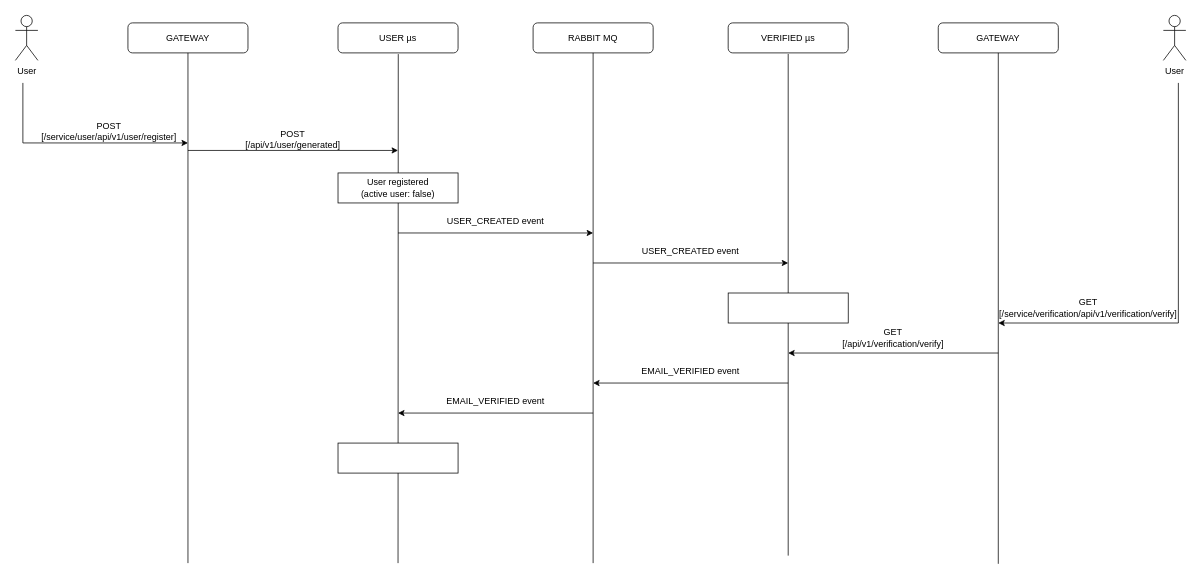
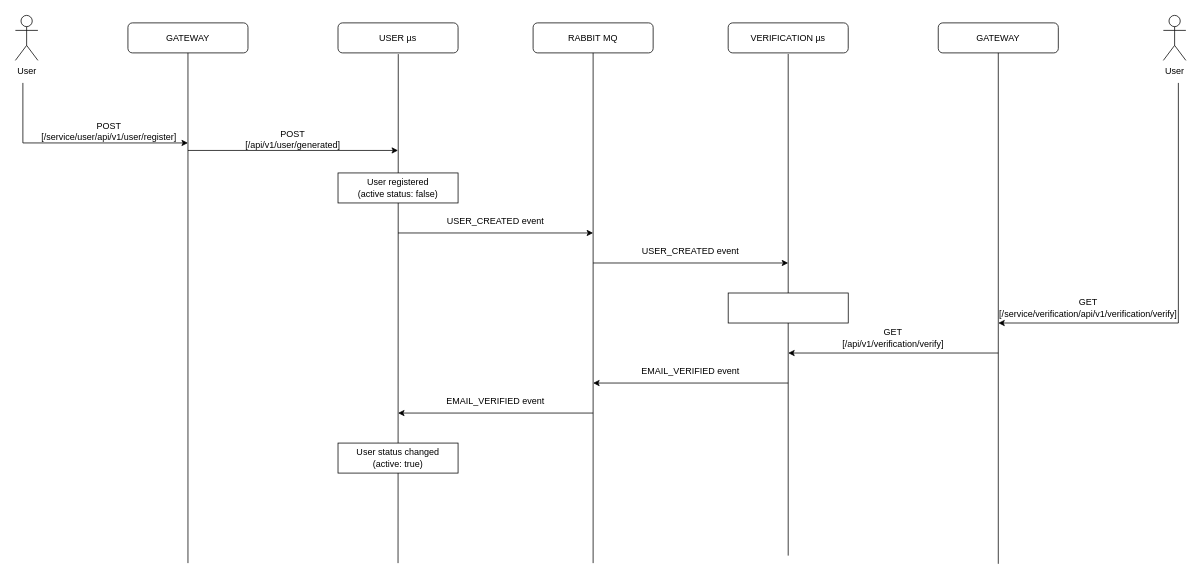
  <mxCell id="0" />
  <mxCell id="1" parent="0" />
  <mxCell id="2" value="" style="rounded=1;whiteSpace=wrap;html=1;" parent="1" vertex="1"><mxGeometry x="450" y="30" width="160" height="40" as="geometry" /></mxCell>
  <mxCell id="3" value="" style="rounded=1;whiteSpace=wrap;html=1;" parent="1" vertex="1"><mxGeometry x="710" y="30" width="160" height="40" as="geometry" /></mxCell>
  <mxCell id="4" value="" style="rounded=1;whiteSpace=wrap;html=1;" parent="1" vertex="1"><mxGeometry x="970" y="30" width="160" height="40" as="geometry" /></mxCell>
  <mxCell id="5" value="&lt;div&gt;User&lt;/div&gt;" style="shape=umlActor;verticalLabelPosition=bottom;verticalAlign=top;html=1;outlineConnect=0;" parent="1" vertex="1"><mxGeometry x="20" y="20" width="30" height="60" as="geometry" /></mxCell>
  <mxCell id="6" value="&lt;div&gt;User&lt;/div&gt;" style="shape=umlActor;verticalLabelPosition=bottom;verticalAlign=top;html=1;outlineConnect=0;" parent="1" vertex="1"><mxGeometry x="1550" y="20" width="30" height="60" as="geometry" /></mxCell>
  <mxCell id="7" value="USER µs" style="text;html=1;strokeColor=none;fillColor=none;align=center;verticalAlign=middle;whiteSpace=wrap;rounded=0;" parent="1" vertex="1"><mxGeometry x="450" y="35" width="160" height="30" as="geometry" /></mxCell>
  <mxCell id="8" value="RABBIT MQ" style="text;html=1;strokeColor=none;fillColor=none;align=center;verticalAlign=middle;whiteSpace=wrap;rounded=0;" parent="1" vertex="1"><mxGeometry x="710" y="37.5" width="160" height="25" as="geometry" /></mxCell>
- <mxCell id="9" value="&lt;div&gt;VERIFIED µs&lt;br&gt;&lt;/div&gt;" style="text;html=1;strokeColor=none;fillColor=none;align=center;verticalAlign=middle;whiteSpace=wrap;rounded=0;" parent="1" vertex="1"><mxGeometry x="970" y="35" width="160" height="30" as="geometry" /></mxCell>
+ <mxCell id="9" value="&lt;div&gt;VERIFICATION µs&lt;br&gt;&lt;/div&gt;" style="text;html=1;strokeColor=none;fillColor=none;align=center;verticalAlign=middle;whiteSpace=wrap;rounded=0;" parent="1" vertex="1"><mxGeometry x="970" y="35" width="160" height="30" as="geometry" /></mxCell>
  <mxCell id="10" value="" style="endArrow=none;html=1;rounded=0;entryX=0.502;entryY=1.04;entryDx=0;entryDy=0;entryPerimeter=0;" parent="1" target="2" edge="1"><mxGeometry width="50" height="50" relative="1" as="geometry"><mxPoint x="530" y="750" as="sourcePoint" /><mxPoint x="490" y="80" as="targetPoint" /></mxGeometry></mxCell>
  <mxCell id="11" value="" style="endArrow=none;html=1;rounded=0;entryX=0.5;entryY=1;entryDx=0;entryDy=0;" parent="1" target="3" edge="1"><mxGeometry width="50" height="50" relative="1" as="geometry"><mxPoint x="790" y="750" as="sourcePoint" /><mxPoint x="780" y="90" as="targetPoint" /></mxGeometry></mxCell>
  <mxCell id="12" value="" style="endArrow=none;html=1;rounded=0;entryX=0.5;entryY=1.035;entryDx=0;entryDy=0;entryPerimeter=0;" parent="1" target="4" edge="1"><mxGeometry width="50" height="50" relative="1" as="geometry"><mxPoint x="1050" y="740" as="sourcePoint" /><mxPoint x="1090" y="80" as="targetPoint" /></mxGeometry></mxCell>
  <mxCell id="13" value="" style="endArrow=classic;html=1;rounded=0;" parent="1" edge="1"><mxGeometry width="50" height="50" relative="1" as="geometry"><mxPoint x="30" y="110" as="sourcePoint" /><mxPoint x="250" y="190" as="targetPoint" /><Array as="points"><mxPoint x="30" y="190" /></Array></mxGeometry></mxCell>
  <mxCell id="14" value="&lt;div&gt;POST &lt;br&gt;&lt;/div&gt;&lt;div&gt;[/service/user/api/v1/user/register]&lt;/div&gt;" style="text;html=1;strokeColor=none;fillColor=none;align=center;verticalAlign=middle;whiteSpace=wrap;rounded=0;" parent="1" vertex="1"><mxGeometry x="40" y="160" width="210" height="30" as="geometry" /></mxCell>
  <mxCell id="15" value="" style="rounded=0;whiteSpace=wrap;html=1;" parent="1" vertex="1"><mxGeometry x="450" y="230" width="160" height="40" as="geometry" /></mxCell>
- <mxCell id="16" value="&lt;div&gt;User registered &lt;br&gt;&lt;/div&gt;&lt;div&gt;(active user: false)&lt;/div&gt;" style="text;html=1;strokeColor=none;fillColor=none;align=center;verticalAlign=middle;whiteSpace=wrap;rounded=0;" parent="1" vertex="1"><mxGeometry x="450" y="235" width="160" height="30" as="geometry" /></mxCell>
+ <mxCell id="16" value="&lt;div&gt;User registered &lt;br&gt;&lt;/div&gt;&lt;div&gt;(active status: false)&lt;/div&gt;" style="text;html=1;strokeColor=none;fillColor=none;align=center;verticalAlign=middle;whiteSpace=wrap;rounded=0;" parent="1" vertex="1"><mxGeometry x="450" y="235" width="160" height="30" as="geometry" /></mxCell>
  <mxCell id="17" value="" style="endArrow=classic;html=1;rounded=0;entryX=1;entryY=1;entryDx=0;entryDy=0;exitX=0;exitY=1;exitDx=0;exitDy=0;" parent="1" target="18" edge="1" source="18"><mxGeometry width="50" height="50" relative="1" as="geometry"><mxPoint x="490" y="310" as="sourcePoint" /><mxPoint x="800" y="310" as="targetPoint" /></mxGeometry></mxCell>
  <mxCell id="18" value="USER_CREATED event" style="text;html=1;strokeColor=none;fillColor=none;align=center;verticalAlign=middle;whiteSpace=wrap;rounded=0;" parent="1" vertex="1"><mxGeometry x="530" y="280" width="260" height="30" as="geometry" /></mxCell>
  <mxCell id="19" value="USER_CREATED event" style="text;html=1;strokeColor=none;fillColor=none;align=center;verticalAlign=middle;whiteSpace=wrap;rounded=0;" parent="1" vertex="1"><mxGeometry x="790" y="320" width="260" height="30" as="geometry" /></mxCell>
  <mxCell id="20" value="" style="endArrow=classic;html=1;rounded=0;" parent="1" edge="1"><mxGeometry width="50" height="50" relative="1" as="geometry"><mxPoint x="790" y="350" as="sourcePoint" /><mxPoint x="1050" y="350" as="targetPoint" /></mxGeometry></mxCell>
  <mxCell id="21" value="" style="rounded=0;whiteSpace=wrap;html=1;" parent="1" vertex="1"><mxGeometry x="970" y="390" width="160" height="40" as="geometry" /></mxCell>
  <mxCell id="22" value="" style="endArrow=classic;html=1;rounded=0;" parent="1" edge="1"><mxGeometry width="50" height="50" relative="1" as="geometry"><mxPoint x="1570" y="110" as="sourcePoint" /><mxPoint x="1330" y="430" as="targetPoint" /><Array as="points"><mxPoint x="1570" y="430" /></Array></mxGeometry></mxCell>
  <mxCell id="23" value="&lt;div&gt;GET &lt;br&gt;&lt;/div&gt;&lt;div&gt;[/service/verification/api/v1/verification/verify]&lt;/div&gt;" style="text;html=1;strokeColor=none;fillColor=none;align=center;verticalAlign=middle;whiteSpace=wrap;rounded=0;" parent="1" vertex="1"><mxGeometry x="1330" y="390" width="240" height="40" as="geometry" /></mxCell>
  <mxCell id="24" value="" style="endArrow=classic;html=1;rounded=0;exitX=1;exitY=1;exitDx=0;exitDy=0;" parent="1" edge="1" source="25"><mxGeometry width="50" height="50" relative="1" as="geometry"><mxPoint x="1090" y="510" as="sourcePoint" /><mxPoint x="790" y="510" as="targetPoint" /></mxGeometry></mxCell>
  <mxCell id="25" value="EMAIL_VERIFIED event" style="text;html=1;strokeColor=none;fillColor=none;align=center;verticalAlign=middle;whiteSpace=wrap;rounded=0;" parent="1" vertex="1"><mxGeometry x="790" y="480" width="260" height="30" as="geometry" /></mxCell>
  <mxCell id="26" value="EMAIL_VERIFIED event" style="text;html=1;strokeColor=none;fillColor=none;align=center;verticalAlign=middle;whiteSpace=wrap;rounded=0;" parent="1" vertex="1"><mxGeometry x="530" y="520" width="260" height="30" as="geometry" /></mxCell>
  <mxCell id="27" value="" style="endArrow=classic;html=1;rounded=0;entryX=0;entryY=1;entryDx=0;entryDy=0;" parent="1" edge="1" target="26"><mxGeometry width="50" height="50" relative="1" as="geometry"><mxPoint x="790" y="550" as="sourcePoint" /><mxPoint x="570" y="550" as="targetPoint" /></mxGeometry></mxCell>
  <mxCell id="28" value="" style="rounded=0;whiteSpace=wrap;html=1;" parent="1" vertex="1"><mxGeometry x="450" y="590" width="160" height="40" as="geometry" /></mxCell>
+ <mxCell id="29" value="&lt;div&gt;User status changed &lt;br&gt;&lt;/div&gt;&lt;div&gt;(active: true)&lt;br&gt;&lt;/div&gt;" style="text;html=1;strokeColor=none;fillColor=none;align=center;verticalAlign=middle;whiteSpace=wrap;rounded=0;" parent="1" vertex="1"><mxGeometry x="450" y="595" width="160" height="30" as="geometry" /></mxCell>
  <mxCell id="30" value="" style="rounded=1;whiteSpace=wrap;html=1;" vertex="1" parent="1"><mxGeometry x="170" y="30" width="160" height="40" as="geometry" /></mxCell>
  <mxCell id="31" value="" style="rounded=1;whiteSpace=wrap;html=1;" vertex="1" parent="1"><mxGeometry x="1250" y="30" width="160" height="40" as="geometry" /></mxCell>
  <mxCell id="32" value="GATEWAY" style="text;html=1;strokeColor=none;fillColor=none;align=center;verticalAlign=middle;whiteSpace=wrap;rounded=0;" vertex="1" parent="1"><mxGeometry x="1250" y="35" width="160" height="30" as="geometry" /></mxCell>
  <mxCell id="33" value="GATEWAY" style="text;html=1;strokeColor=none;fillColor=none;align=center;verticalAlign=middle;whiteSpace=wrap;rounded=0;" vertex="1" parent="1"><mxGeometry x="170" y="35" width="160" height="30" as="geometry" /></mxCell>
  <mxCell id="34" value="" style="endArrow=none;html=1;rounded=0;entryX=0.5;entryY=1;entryDx=0;entryDy=0;" edge="1" parent="1" target="31"><mxGeometry width="50" height="50" relative="1" as="geometry"><mxPoint x="1330" y="750.952" as="sourcePoint" /><mxPoint x="1080" y="310" as="targetPoint" /></mxGeometry></mxCell>
  <mxCell id="35" value="" style="endArrow=none;html=1;rounded=0;entryX=0.5;entryY=1;entryDx=0;entryDy=0;" edge="1" parent="1" target="30"><mxGeometry width="50" height="50" relative="1" as="geometry"><mxPoint x="250" y="750" as="sourcePoint" /><mxPoint x="380" y="300" as="targetPoint" /></mxGeometry></mxCell>
  <mxCell id="36" value="" style="endArrow=classic;html=1;rounded=0;entryX=1;entryY=1;entryDx=0;entryDy=0;" edge="1" parent="1" target="37"><mxGeometry width="50" height="50" relative="1" as="geometry"><mxPoint x="250" y="200" as="sourcePoint" /><mxPoint x="570" y="200" as="targetPoint" /></mxGeometry></mxCell>
  <mxCell id="37" value="&lt;div&gt;POST &lt;br&gt;&lt;/div&gt;&lt;div&gt;[/api/v1/user/generated]&lt;/div&gt;" style="text;html=1;strokeColor=none;fillColor=none;align=center;verticalAlign=middle;whiteSpace=wrap;rounded=0;" vertex="1" parent="1"><mxGeometry x="250" y="170" width="280" height="30" as="geometry" /></mxCell>
  <mxCell id="38" value="" style="endArrow=classic;html=1;rounded=0;" edge="1" parent="1"><mxGeometry width="50" height="50" relative="1" as="geometry"><mxPoint x="1330" y="470" as="sourcePoint" /><mxPoint x="1050" y="470" as="targetPoint" /></mxGeometry></mxCell>
  <mxCell id="39" value="&lt;div&gt;GET &lt;br&gt;&lt;/div&gt;&lt;div&gt;[/api/v1/verification/verify]&lt;/div&gt;" style="text;html=1;strokeColor=none;fillColor=none;align=center;verticalAlign=middle;whiteSpace=wrap;rounded=0;" vertex="1" parent="1"><mxGeometry x="1050" y="430" width="280" height="40" as="geometry" /></mxCell>
